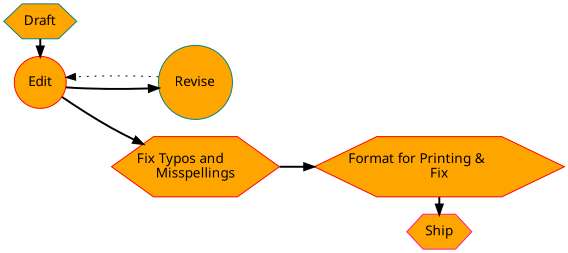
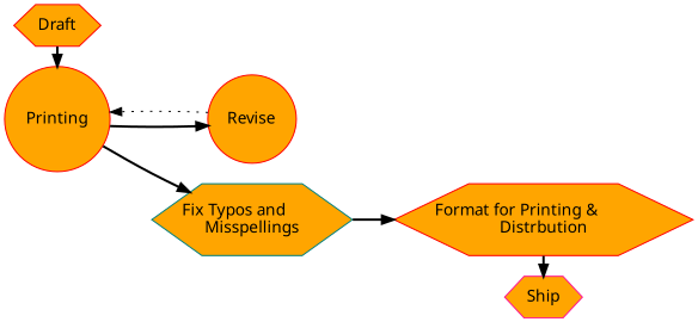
  digraph {
    compound=true
    ordering=out
    rankdir=LR
    node [color=red fillcolor=orange fontname=baskerville shape=hexagon style=filled]
    edge [style=bold]
-   Draft [color=teal]
-   Edit [shape=circle]
-   Revise [color=teal shape=circle]
-   n4 [label="Fix Typos and\lMisspellings"]
-   n5 [label="Format for Printing &\lFix"]
+   Draft
+   Edit [shape=circle label=Printing]
+   Revise [shape=circle]
+   n4 [color=teal label="Fix Typos and\lMisspellings"]
+   n5 [label="Format for Printing &\lDistrbution"]
    Ship [color=deeppink]
    subgraph sub_1 {
      rank=same
      Draft
      Edit
    }
    subgraph sub_2 {
      rank=same
      Revise
      n4
    }
    subgraph sub_3 {
      rank=same
      n5
      Ship
    }
    Draft -> Edit
    Edit -> Revise
    Edit -> n4
    Revise -> Edit [style=dotted]
    n4 -> n5
    n5 -> Ship
  }
